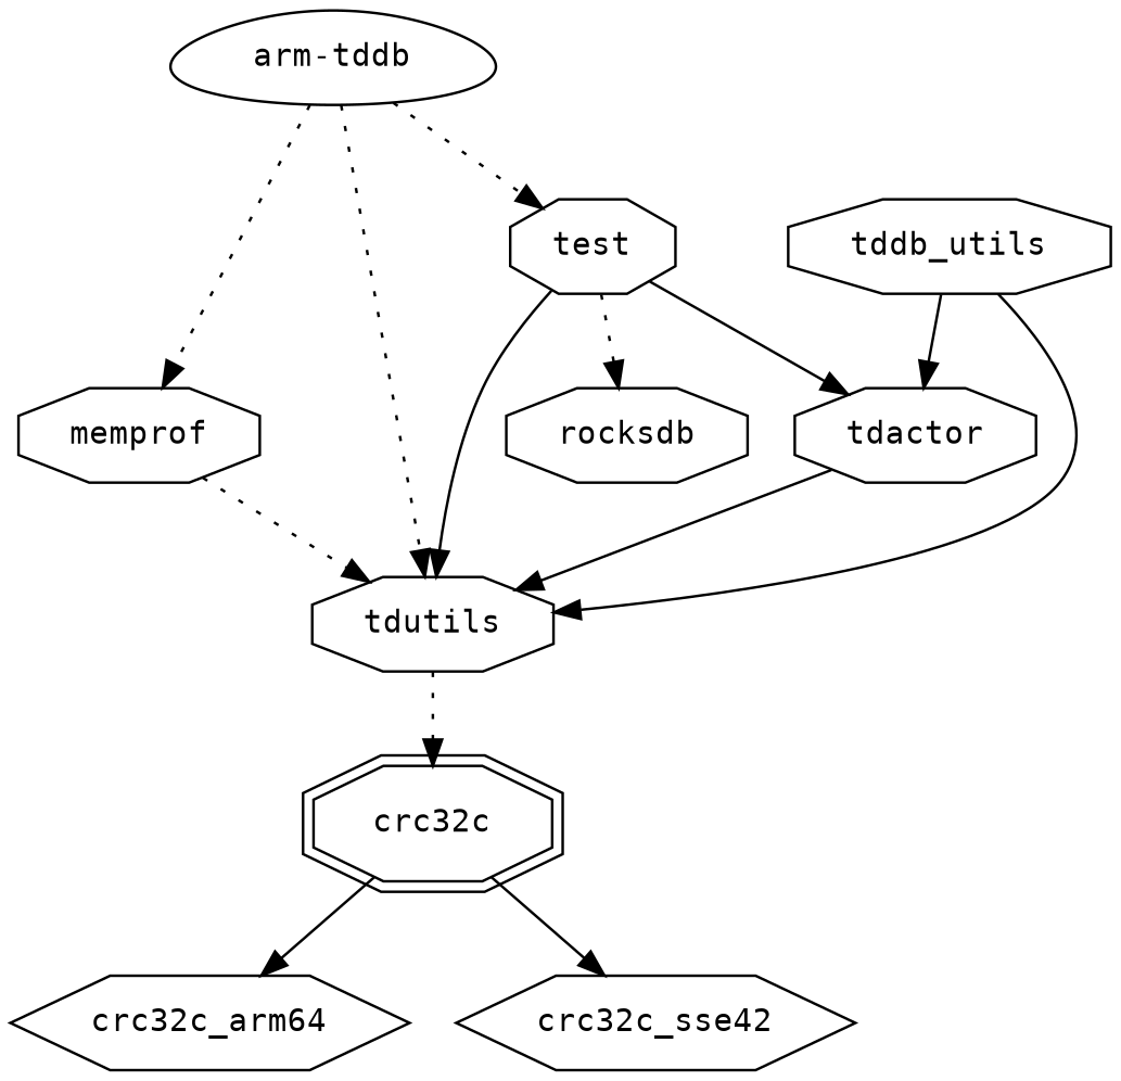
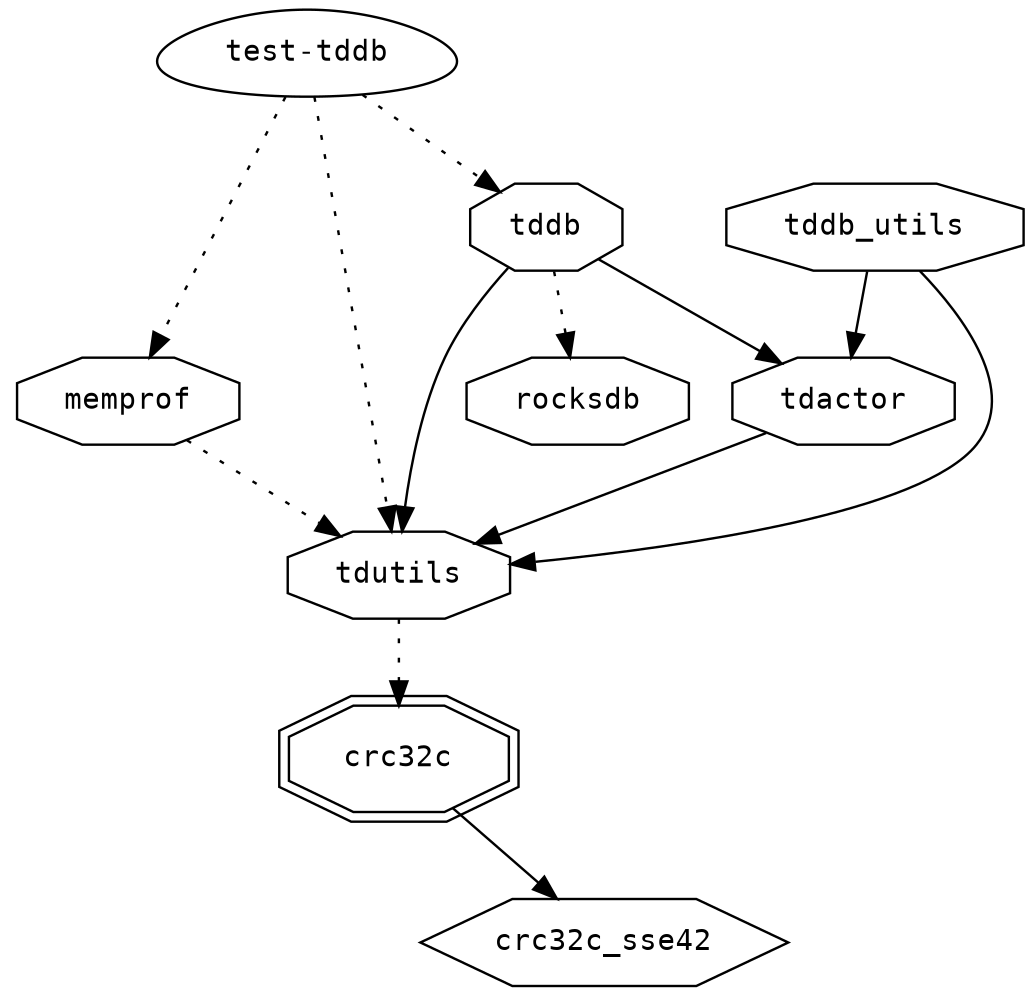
  digraph {
    fontname="DejaVu Sans Mono"
    node [fontname="DejaVu Sans Mono" fontsize=12 shape=octagon]
    edge [fontname="DejaVu Sans Mono"]
-   n1 [label="arm-tddb" shape=egg]
+   n1 [label="test-tddb" shape=egg]
    n2 [label=memprof]
    n3 [label=tdutils]
-   n4 [label=test]
+   n4 [label=tddb]
    n5 [label=crc32c shape=doubleoctagon]
    n6 [label=rocksdb]
    n7 [label=tdactor]
-   n8 [label=crc32c_arm64 shape=hexagon]
    n9 [label=crc32c_sse42 shape=hexagon]
    n10 [label=tddb_utils]
    n1 -> n2 [style=dotted]
    n1 -> n3 [style=dotted]
    n1 -> n4 [style=dotted]
    n2 -> n3 [style=dotted]
    n3 -> n5 [style=dotted]
    n4 -> n3
    n4 -> n6 [style=dotted]
    n4 -> n7
-   n5 -> n8
    n5 -> n9
    n7 -> n3
    n10 -> n3
    n10 -> n7
  }
